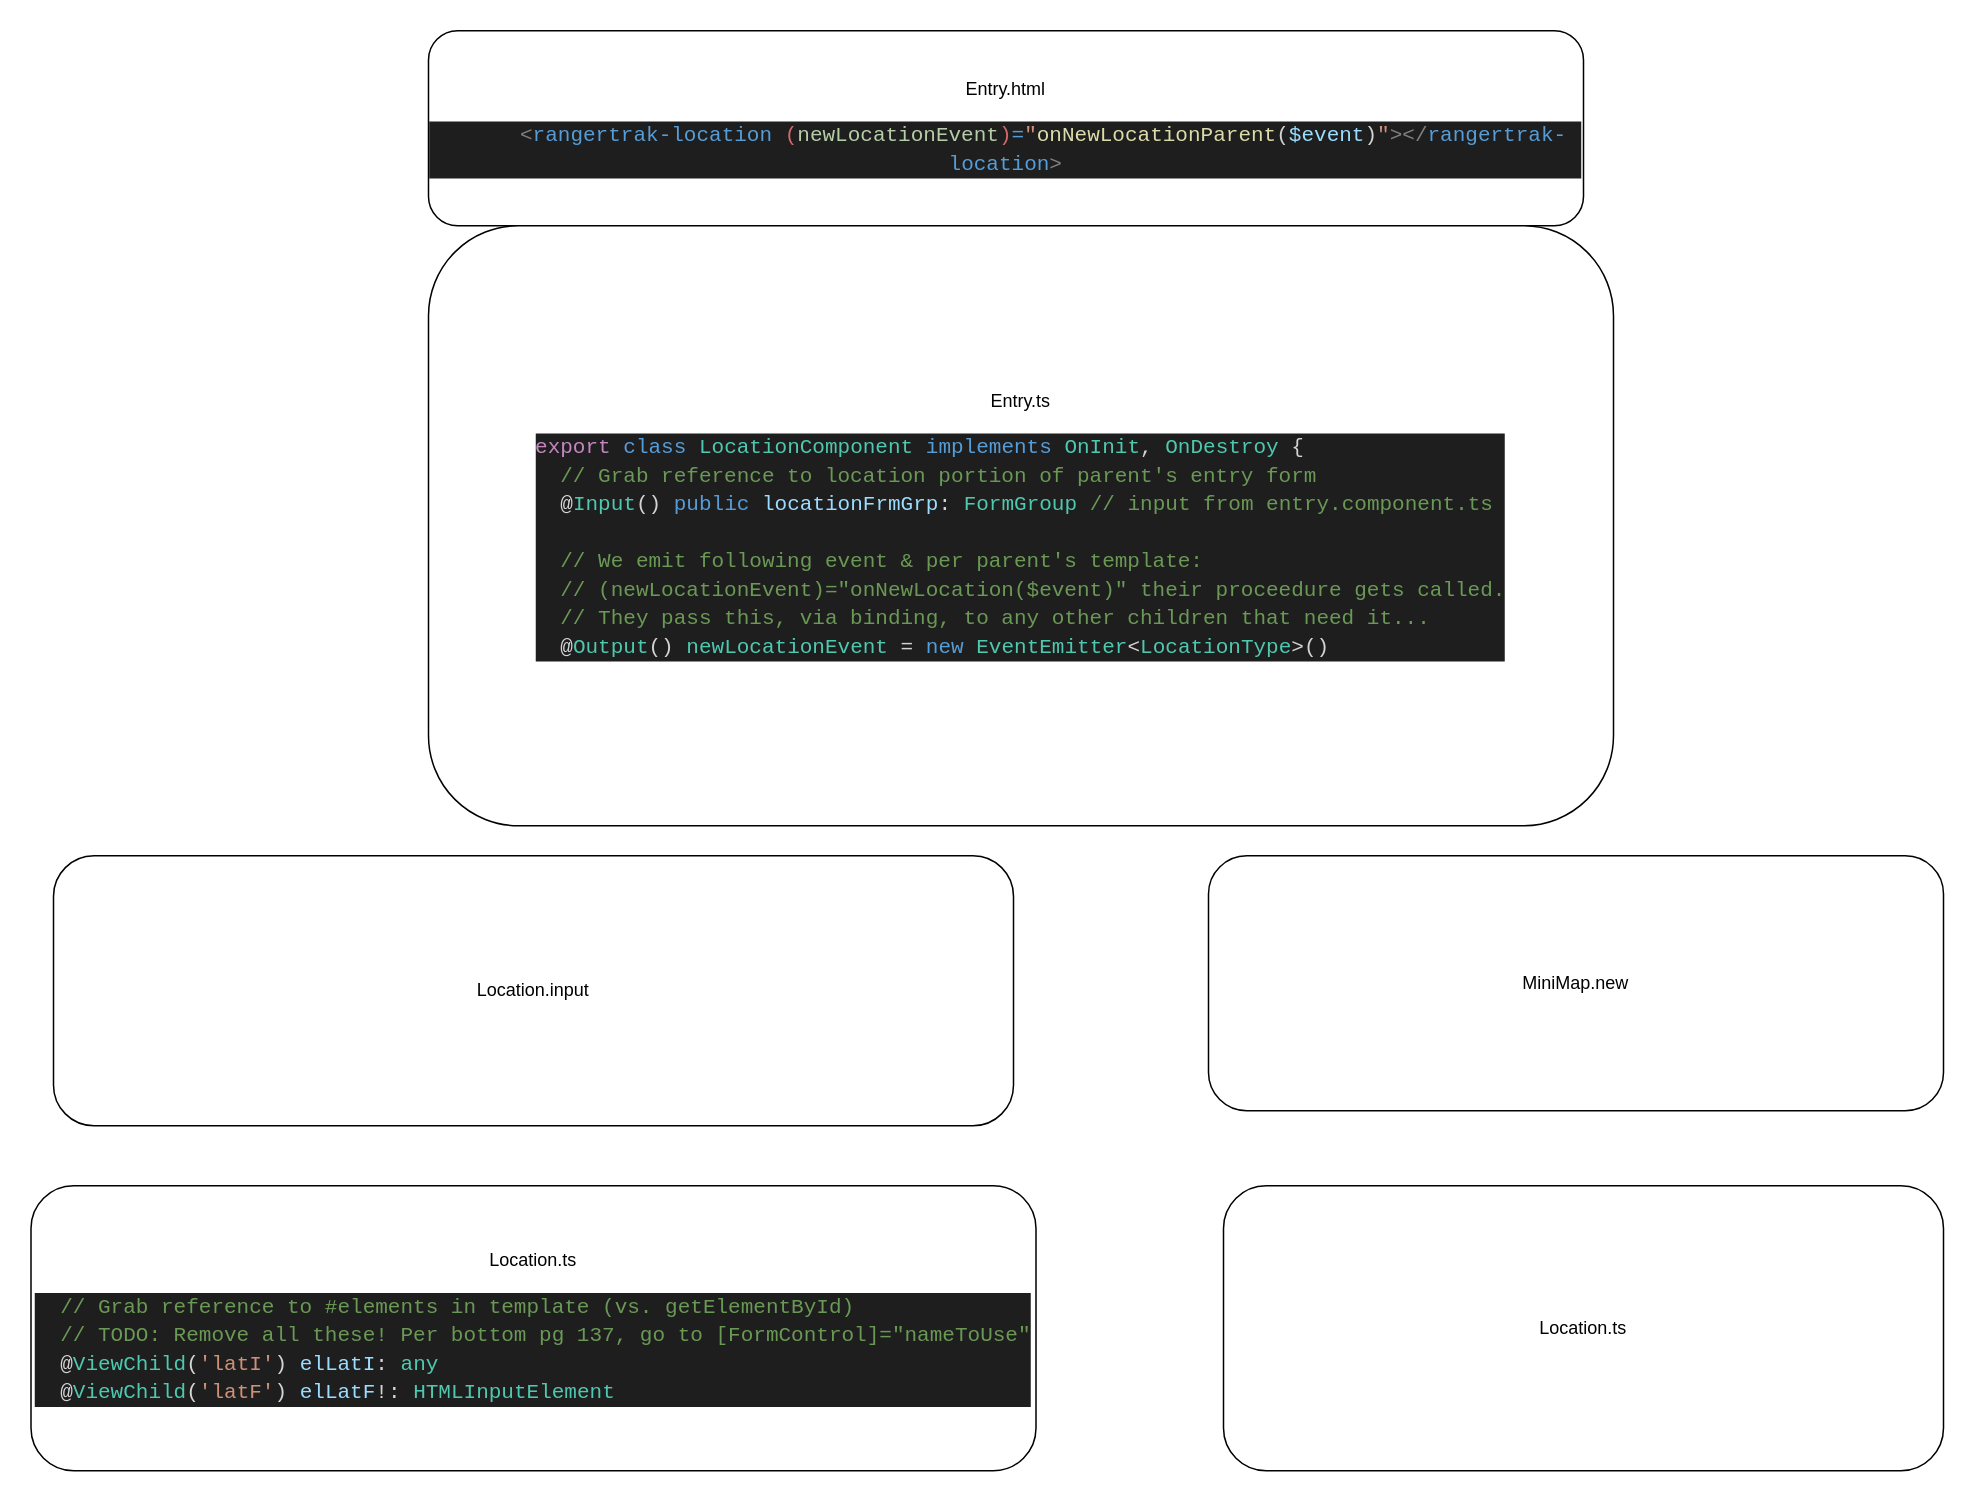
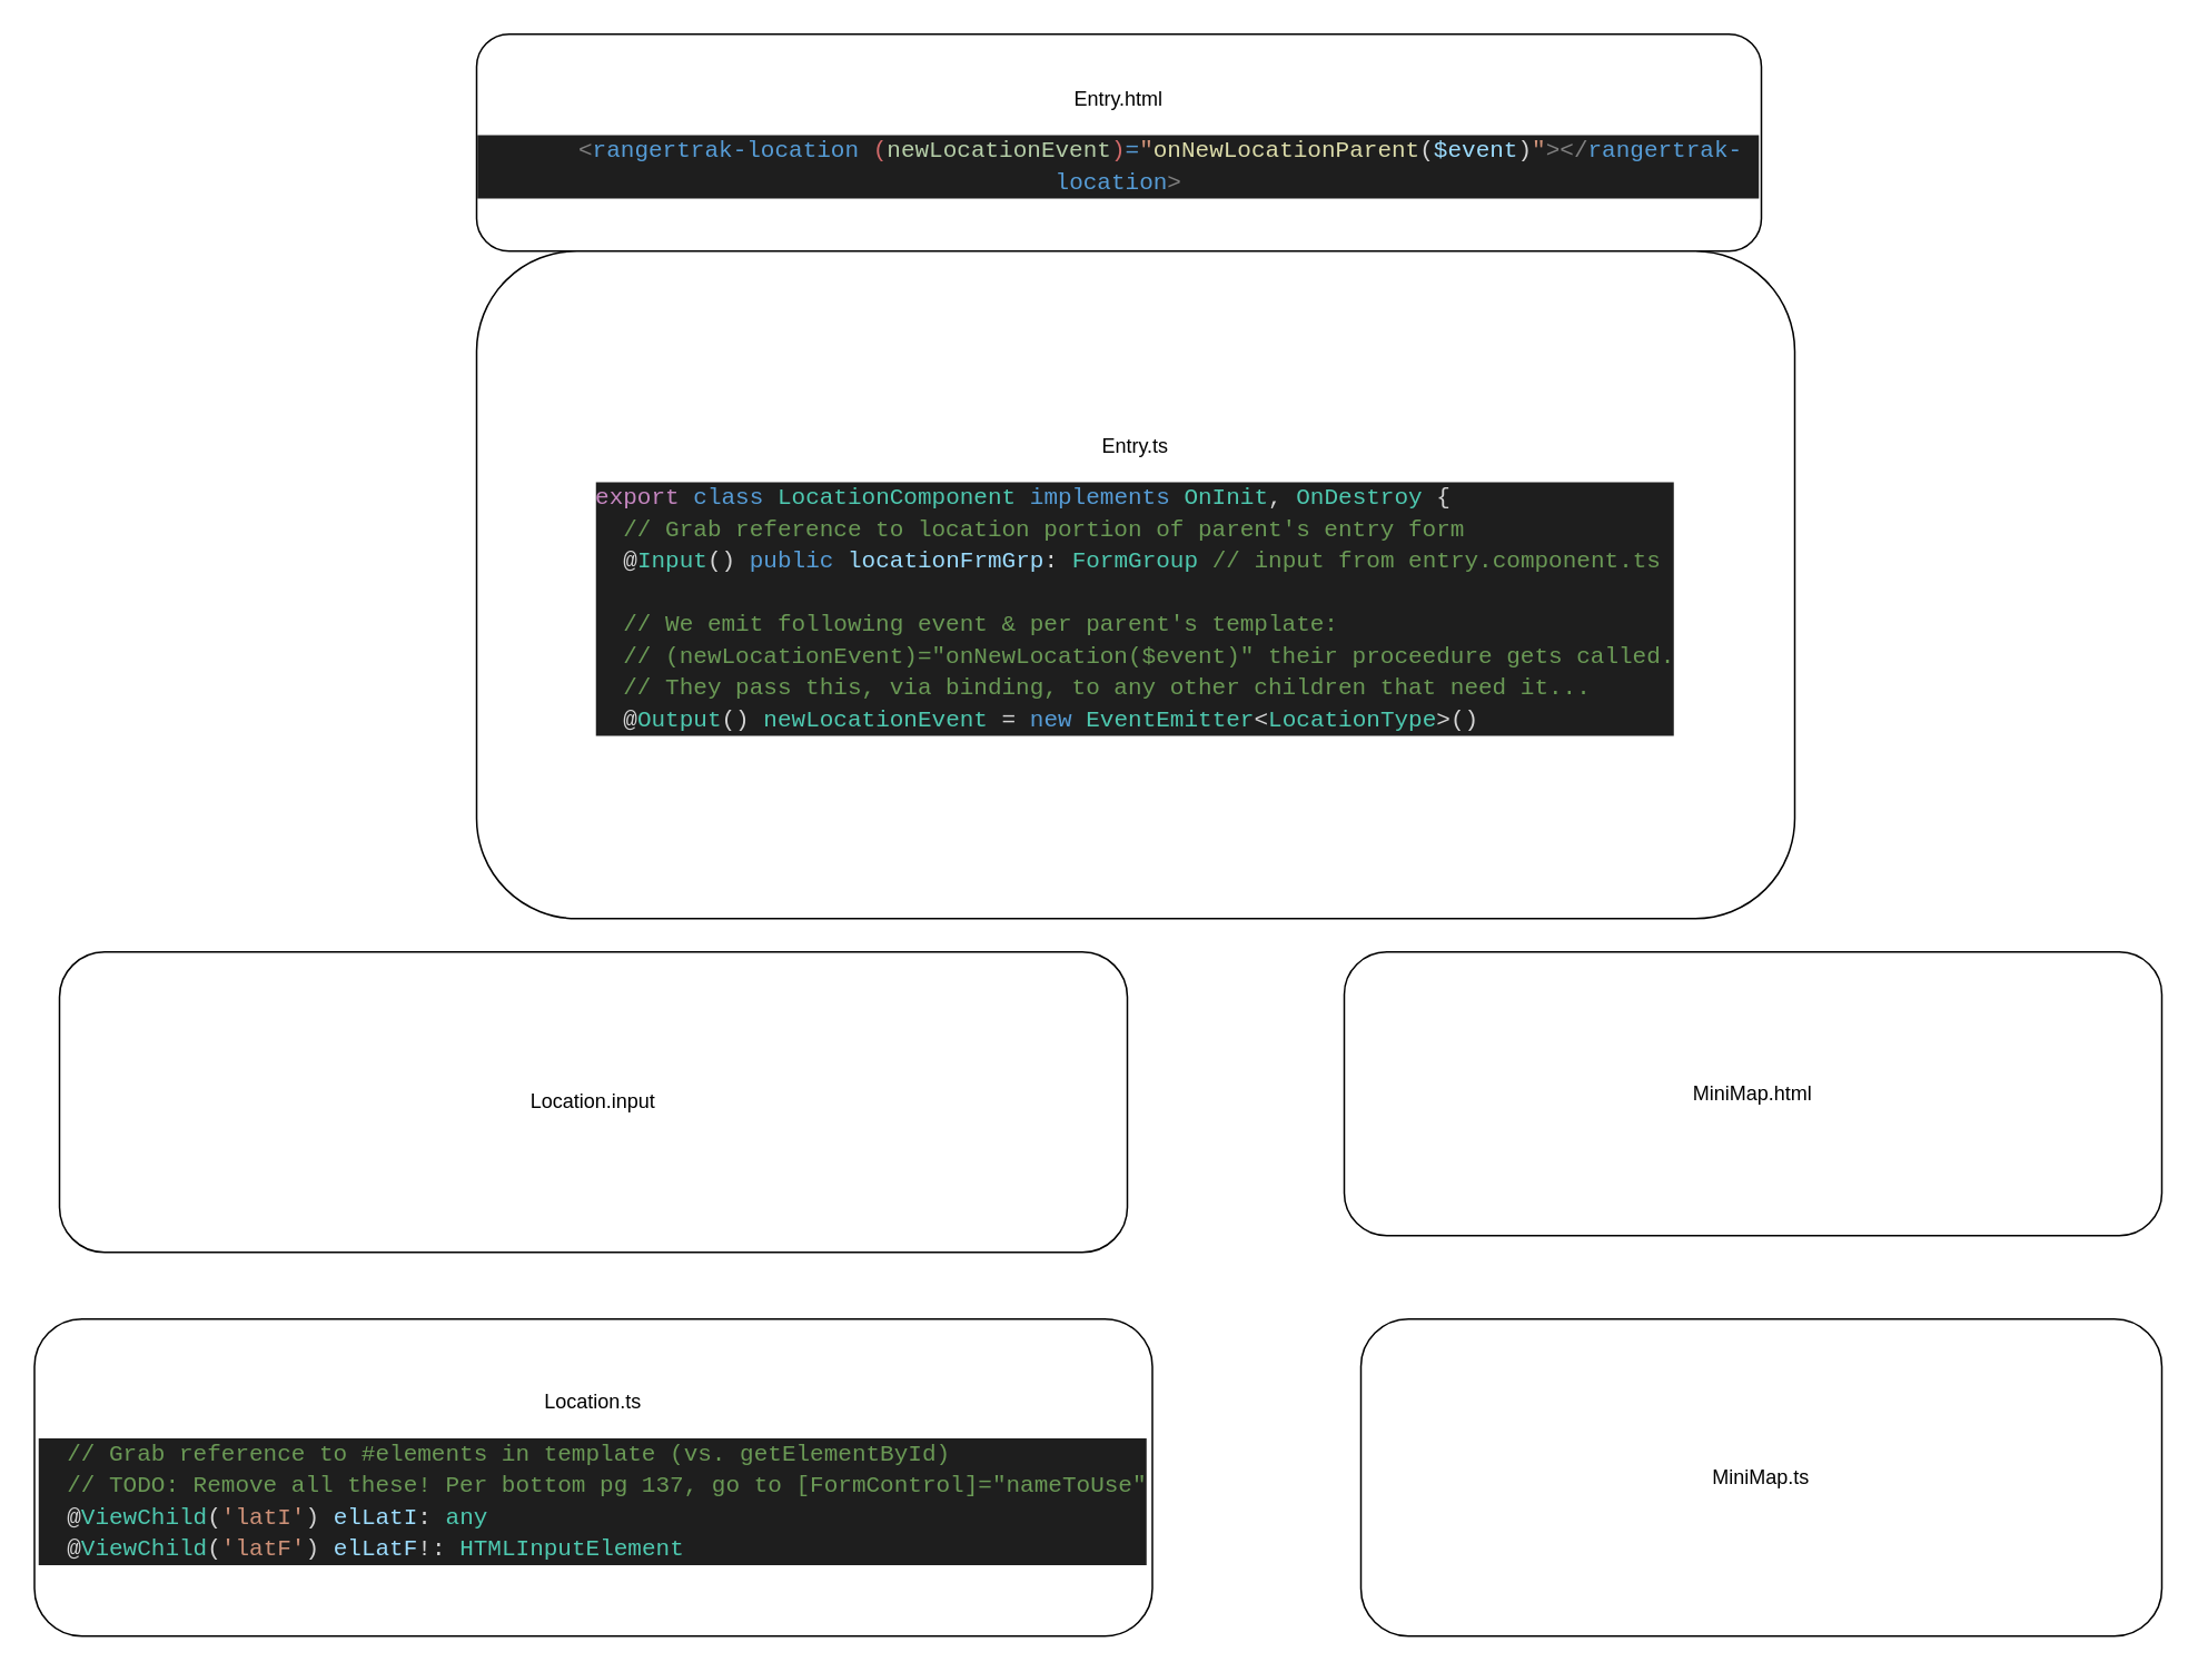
  <mxCell id="0" />
  <mxCell id="1" parent="0" />
  <mxCell id="2" value="Entry.html&lt;br&gt;&lt;br&gt;&lt;div style=&quot;color: rgb(212, 212, 212); background-color: rgb(30, 30, 30); font-family: Consolas, &amp;quot;Courier New&amp;quot;, monospace; font-size: 14px; line-height: 19px;&quot;&gt;&lt;div&gt;&amp;nbsp; &amp;nbsp; &amp;nbsp;&amp;nbsp;&lt;span style=&quot;color: rgb(128, 128, 128);&quot;&gt;&amp;lt;&lt;/span&gt;&lt;span style=&quot;color: rgb(86, 156, 214);&quot;&gt;rangertrak-location&lt;/span&gt; &lt;span style=&quot;color: rgb(209, 105, 105);&quot;&gt;(&lt;/span&gt;&lt;span style=&quot;color: rgb(181, 206, 168);&quot;&gt;newLocationEvent&lt;/span&gt;&lt;span style=&quot;color: rgb(209, 105, 105);&quot;&gt;)&lt;/span&gt;&lt;span style=&quot;color: rgb(86, 156, 214);&quot;&gt;=&lt;/span&gt;&lt;span style=&quot;color: rgb(206, 145, 120);&quot;&gt;&quot;&lt;/span&gt;&lt;span style=&quot;color: rgb(220, 220, 170);&quot;&gt;onNewLocationParent&lt;/span&gt;(&lt;span style=&quot;color: rgb(156, 220, 254);&quot;&gt;$event&lt;/span&gt;)&lt;span style=&quot;color: rgb(206, 145, 120);&quot;&gt;&quot;&lt;/span&gt;&lt;span style=&quot;color: rgb(128, 128, 128);&quot;&gt;&amp;gt;&amp;lt;/&lt;/span&gt;&lt;span style=&quot;color: rgb(86, 156, 214);&quot;&gt;rangertrak-location&lt;/span&gt;&lt;span style=&quot;color: rgb(128, 128, 128);&quot;&gt;&amp;gt;&lt;/span&gt;&lt;/div&gt;&lt;/div&gt;" style="rounded=1;whiteSpace=wrap;html=1;" vertex="1" parent="1"><mxGeometry x="285" y="20" width="770" height="130" as="geometry" /></mxCell>
  <mxCell id="3" value="Location.ts&lt;br&gt;&lt;br&gt;&lt;div style=&quot;color: rgb(212, 212, 212); background-color: rgb(30, 30, 30); font-family: Consolas, &amp;quot;Courier New&amp;quot;, monospace; font-size: 14px; line-height: 19px;&quot;&gt;&lt;div style=&quot;text-align: left;&quot;&gt;&amp;nbsp; &lt;span style=&quot;color: #6a9955;&quot;&gt;// Grab reference to #elements in template (vs. getElementById)&lt;/span&gt;&lt;/div&gt;&lt;div style=&quot;text-align: left;&quot;&gt;&amp;nbsp; &lt;span style=&quot;color: #6a9955;&quot;&gt;// TODO: Remove all these! Per bottom pg 137, go to [FormControl]=&quot;nameToUse&quot;&lt;/span&gt;&lt;/div&gt;&lt;div style=&quot;text-align: left;&quot;&gt;&amp;nbsp; @&lt;span style=&quot;color: #4ec9b0;&quot;&gt;ViewChild&lt;/span&gt;(&lt;span style=&quot;color: #ce9178;&quot;&gt;'latI'&lt;/span&gt;) &lt;span style=&quot;color: #9cdcfe;&quot;&gt;elLatI&lt;/span&gt;: &lt;span style=&quot;color: #4ec9b0;&quot;&gt;any&lt;/span&gt;&lt;/div&gt;&lt;div style=&quot;text-align: left;&quot;&gt;&amp;nbsp; @&lt;span style=&quot;color: #4ec9b0;&quot;&gt;ViewChild&lt;/span&gt;(&lt;span style=&quot;color: #ce9178;&quot;&gt;'latF'&lt;/span&gt;) &lt;span style=&quot;color: #9cdcfe;&quot;&gt;elLatF&lt;/span&gt;!: &lt;span style=&quot;color: #4ec9b0;&quot;&gt;HTMLInputElement&lt;/span&gt;&lt;/div&gt;&lt;/div&gt;" style="rounded=1;whiteSpace=wrap;html=1;" vertex="1" parent="1"><mxGeometry x="20" y="790" width="670" height="190" as="geometry" /></mxCell>
  <mxCell id="4" value="Location.input&lt;br&gt;" style="rounded=1;whiteSpace=wrap;html=1;" vertex="1" parent="1"><mxGeometry x="35" y="570" width="640" height="180" as="geometry" /></mxCell>
  <mxCell id="5" value="Entry.ts&lt;br&gt;&lt;br&gt;&lt;div style=&quot;color: rgb(212, 212, 212); background-color: rgb(30, 30, 30); font-family: Consolas, &amp;quot;Courier New&amp;quot;, monospace; font-size: 14px; line-height: 19px;&quot;&gt;&lt;div style=&quot;text-align: left;&quot;&gt;&lt;span style=&quot;color: #c586c0;&quot;&gt;export&lt;/span&gt; &lt;span style=&quot;color: #569cd6;&quot;&gt;class&lt;/span&gt; &lt;span style=&quot;color: #4ec9b0;&quot;&gt;LocationComponent&lt;/span&gt; &lt;span style=&quot;color: #569cd6;&quot;&gt;implements&lt;/span&gt; &lt;span style=&quot;color: #4ec9b0;&quot;&gt;OnInit&lt;/span&gt;, &lt;span style=&quot;color: #4ec9b0;&quot;&gt;OnDestroy&lt;/span&gt; {&lt;/div&gt;&lt;div style=&quot;text-align: left;&quot;&gt;&amp;nbsp; &lt;span style=&quot;color: #6a9955;&quot;&gt;// Grab reference to location portion of parent's entry form&lt;/span&gt;&lt;/div&gt;&lt;div style=&quot;text-align: left;&quot;&gt;&amp;nbsp; @&lt;span style=&quot;color: #4ec9b0;&quot;&gt;Input&lt;/span&gt;() &lt;span style=&quot;color: #569cd6;&quot;&gt;public&lt;/span&gt; &lt;span style=&quot;color: #9cdcfe;&quot;&gt;locationFrmGrp&lt;/span&gt;: &lt;span style=&quot;color: #4ec9b0;&quot;&gt;FormGroup&lt;/span&gt; &lt;span style=&quot;color: #6a9955;&quot;&gt;// input from entry.component.ts&lt;/span&gt;&lt;/div&gt;&lt;div style=&quot;text-align: left;&quot;&gt;&amp;nbsp;&amp;nbsp;&lt;/div&gt;&lt;div style=&quot;text-align: left;&quot;&gt;&amp;nbsp; &lt;span style=&quot;color: #6a9955;&quot;&gt;// We emit following event &amp;amp; per parent's template:&lt;/span&gt;&lt;/div&gt;&lt;div style=&quot;text-align: left;&quot;&gt;&amp;nbsp; &lt;span style=&quot;color: #6a9955;&quot;&gt;// (newLocationEvent)=&quot;onNewLocation($event)&quot; their proceedure gets called.&lt;/span&gt;&lt;/div&gt;&lt;div style=&quot;text-align: left;&quot;&gt;&amp;nbsp; &lt;span style=&quot;color: #6a9955;&quot;&gt;// They pass this, via binding, to any other children that need it...&lt;/span&gt;&lt;/div&gt;&lt;div style=&quot;text-align: left;&quot;&gt;&amp;nbsp; @&lt;span style=&quot;color: #4ec9b0;&quot;&gt;Output&lt;/span&gt;() &lt;span style=&quot;color: #4ec9b0;&quot;&gt;newLocationEvent&lt;/span&gt; = &lt;span style=&quot;color: #569cd6;&quot;&gt;new&lt;/span&gt; &lt;span style=&quot;color: #4ec9b0;&quot;&gt;EventEmitter&lt;/span&gt;&amp;lt;&lt;span style=&quot;color: #4ec9b0;&quot;&gt;LocationType&lt;/span&gt;&amp;gt;()&lt;/div&gt;&lt;/div&gt;" style="rounded=1;whiteSpace=wrap;html=1;" vertex="1" parent="1"><mxGeometry x="285" y="150" width="790" height="400" as="geometry" /></mxCell>
- <mxCell id="6" value="Location.ts&lt;br&gt;" style="rounded=1;whiteSpace=wrap;html=1;" vertex="1" parent="1"><mxGeometry x="815" y="790" width="480" height="190" as="geometry" /></mxCell>
- <mxCell id="7" value="MiniMap.new" style="rounded=1;whiteSpace=wrap;html=1;" vertex="1" parent="1"><mxGeometry x="805" y="570" width="490" height="170" as="geometry" /></mxCell>
+ <mxCell id="6" value="MiniMap.ts&lt;br&gt;" style="rounded=1;whiteSpace=wrap;html=1;" vertex="1" parent="1"><mxGeometry x="815" y="790" width="480" height="190" as="geometry" /></mxCell>
+ <mxCell id="7" value="MiniMap.html" style="rounded=1;whiteSpace=wrap;html=1;" vertex="1" parent="1"><mxGeometry x="805" y="570" width="490" height="170" as="geometry" /></mxCell>
